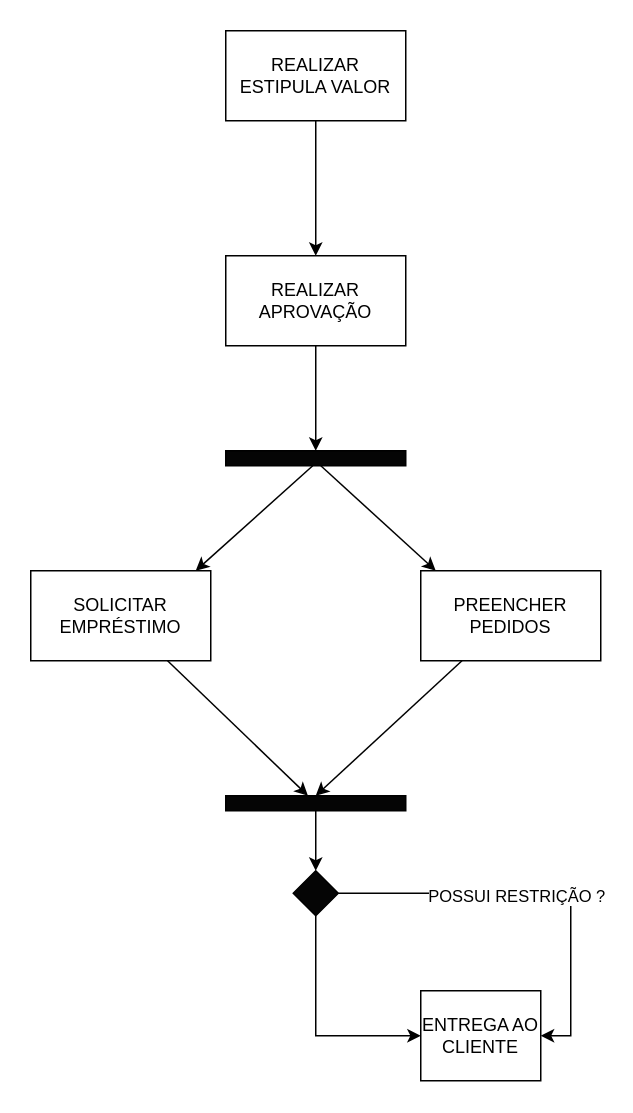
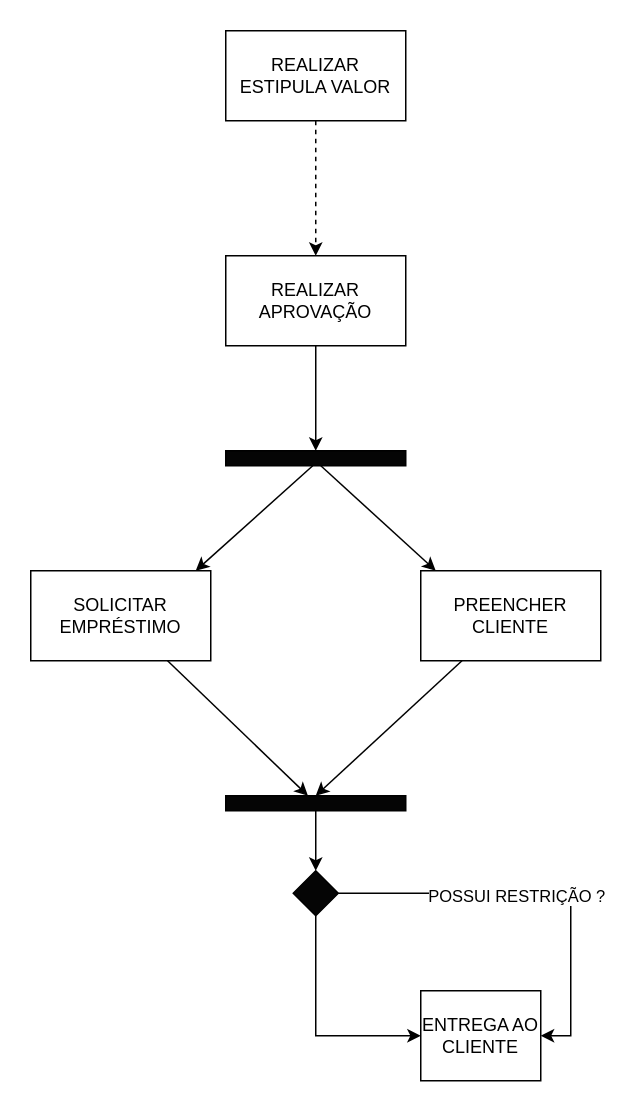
  <mxCell id="0" />
  <mxCell id="1" parent="0" />
  <mxCell id="2" style="edgeStyle=elbowEdgeStyle;rounded=0;orthogonalLoop=1;jettySize=auto;html=1;entryX=0.5;entryY=0;entryDx=0;entryDy=0;elbow=vertical;" edge="1" parent="1" source="3" target="6"><mxGeometry relative="1" as="geometry" /></mxCell>
  <mxCell id="3" value="REALIZAR APROVAÇÃO" style="rounded=0;whiteSpace=wrap;html=1;" vertex="1" parent="1"><mxGeometry x="150" y="170" width="120" height="60" as="geometry" /></mxCell>
- <mxCell id="4" style="edgeStyle=orthogonalEdgeStyle;rounded=0;orthogonalLoop=1;jettySize=auto;html=1;entryX=0.5;entryY=0;entryDx=0;entryDy=0;" edge="1" parent="1" source="5" target="3"><mxGeometry relative="1" as="geometry" /></mxCell>
+ <mxCell id="4" style="edgeStyle=orthogonalEdgeStyle;rounded=0;orthogonalLoop=1;jettySize=auto;html=1;entryX=0.5;entryY=0;entryDx=0;entryDy=0;dashed=1;" edge="1" parent="1" source="5" target="3"><mxGeometry relative="1" as="geometry" /></mxCell>
  <mxCell id="5" value="REALIZAR ESTIPULA VALOR" style="rounded=0;whiteSpace=wrap;html=1;" vertex="1" parent="1"><mxGeometry x="150" y="20" width="120" height="60" as="geometry" /></mxCell>
  <mxCell id="6" value="" style="rounded=0;whiteSpace=wrap;html=1;fillColor=#050505;" vertex="1" parent="1"><mxGeometry x="150" y="300" width="120" height="10" as="geometry" /></mxCell>
  <mxCell id="7" value="" style="endArrow=classic;html=1;rounded=0;elbow=vertical;" edge="1" parent="1"><mxGeometry width="50" height="50" relative="1" as="geometry"><mxPoint x="213.385" y="310" as="sourcePoint" /><mxPoint x="290" y="380" as="targetPoint" /></mxGeometry></mxCell>
  <mxCell id="8" value="" style="endArrow=classic;html=1;rounded=0;elbow=vertical;exitX=0.5;exitY=1;exitDx=0;exitDy=0;" edge="1" parent="1"><mxGeometry width="50" height="50" relative="1" as="geometry"><mxPoint x="208" y="310" as="sourcePoint" /><mxPoint x="130" y="380" as="targetPoint" /></mxGeometry></mxCell>
  <mxCell id="9" style="rounded=0;orthogonalLoop=1;jettySize=auto;elbow=vertical;html=1;" edge="1" parent="1" source="10" target="15"><mxGeometry relative="1" as="geometry" /></mxCell>
  <mxCell id="10" value="SOLICITAR EMPRÉSTIMO" style="rounded=0;whiteSpace=wrap;html=1;" vertex="1" parent="1"><mxGeometry x="20" y="380" width="120" height="60" as="geometry" /></mxCell>
  <mxCell id="11" style="edgeStyle=none;rounded=0;orthogonalLoop=1;jettySize=auto;html=1;entryX=0.5;entryY=0;entryDx=0;entryDy=0;elbow=vertical;" edge="1" parent="1" source="12" target="15"><mxGeometry relative="1" as="geometry" /></mxCell>
- <mxCell id="12" value="PREENCHER PEDIDOS" style="rounded=0;whiteSpace=wrap;html=1;" vertex="1" parent="1"><mxGeometry x="280" y="380" width="120" height="60" as="geometry" /></mxCell>
+ <mxCell id="12" value="PREENCHER CLIENTE" style="rounded=0;whiteSpace=wrap;html=1;" vertex="1" parent="1"><mxGeometry x="280" y="380" width="120" height="60" as="geometry" /></mxCell>
  <mxCell id="13" value="ENTREGA AO CLIENTE" style="rounded=0;whiteSpace=wrap;html=1;" vertex="1" parent="1"><mxGeometry x="280" y="660" width="80" height="60" as="geometry" /></mxCell>
  <mxCell id="14" style="edgeStyle=none;rounded=0;orthogonalLoop=1;jettySize=auto;html=1;entryX=0.5;entryY=0;entryDx=0;entryDy=0;elbow=vertical;" edge="1" parent="1" source="15" target="19"><mxGeometry relative="1" as="geometry" /></mxCell>
  <mxCell id="15" value="" style="rounded=0;whiteSpace=wrap;html=1;fillColor=#050505;" vertex="1" parent="1"><mxGeometry x="150" y="530" width="120" height="10" as="geometry" /></mxCell>
  <mxCell id="16" style="edgeStyle=orthogonalEdgeStyle;rounded=0;orthogonalLoop=1;jettySize=auto;html=1;elbow=vertical;entryX=1;entryY=0.5;entryDx=0;entryDy=0;" edge="1" parent="1" source="19" target="13"><mxGeometry relative="1" as="geometry"><mxPoint x="430" y="700" as="targetPoint" /></mxGeometry></mxCell>
  <mxCell id="17" value="POSSUI RESTRIÇÃO ?" style="edgeLabel;html=1;align=center;verticalAlign=middle;resizable=0;points=[];" vertex="1" connectable="0" parent="16"><mxGeometry x="-0.129" y="-1" relative="1" as="geometry"><mxPoint as="offset" /></mxGeometry></mxCell>
  <mxCell id="18" style="edgeStyle=orthogonalEdgeStyle;rounded=0;orthogonalLoop=1;jettySize=auto;html=1;elbow=vertical;entryX=0;entryY=0.5;entryDx=0;entryDy=0;" edge="1" parent="1" source="19" target="13"><mxGeometry relative="1" as="geometry"><mxPoint x="210" y="700" as="targetPoint" /><Array as="points"><mxPoint x="210" y="690" /></Array></mxGeometry></mxCell>
  <mxCell id="19" value="" style="rhombus;whiteSpace=wrap;html=1;fillColor=#050505;" vertex="1" parent="1"><mxGeometry x="195" y="580" width="30" height="30" as="geometry" /></mxCell>
